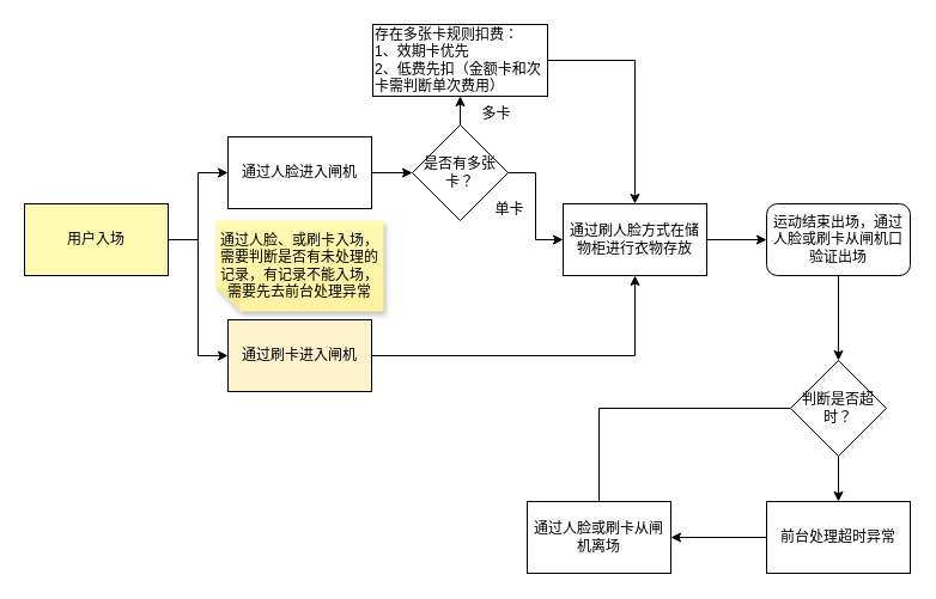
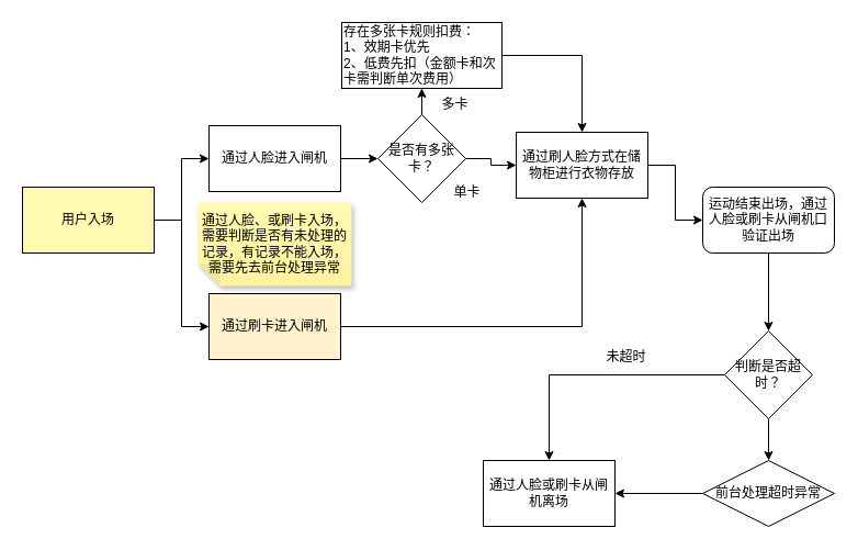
  <mxCell id="0" />
  <mxCell id="1" parent="0" />
  <mxCell id="2" value="" style="edgeStyle=orthogonalEdgeStyle;rounded=0;orthogonalLoop=1;jettySize=auto;html=1;entryX=0;entryY=0.5;entryDx=0;entryDy=0;" edge="1" parent="1" source="4" target="6"><mxGeometry relative="1" as="geometry" /></mxCell>
  <mxCell id="3" value="" style="edgeStyle=orthogonalEdgeStyle;rounded=0;orthogonalLoop=1;jettySize=auto;html=1;entryX=0;entryY=0.5;entryDx=0;entryDy=0;" edge="1" parent="1" source="4" target="10"><mxGeometry relative="1" as="geometry" /></mxCell>
  <mxCell id="4" value="用户入场" style="rounded=0;whiteSpace=wrap;html=1;fillColor=#fff9b2;" vertex="1" parent="1"><mxGeometry x="20" y="170" width="120" height="60" as="geometry" /></mxCell>
  <mxCell id="5" value="" style="edgeStyle=orthogonalEdgeStyle;rounded=0;orthogonalLoop=1;jettySize=auto;html=1;entryX=0.5;entryY=1;entryDx=0;entryDy=0;" edge="1" parent="1" source="6" target="8"><mxGeometry relative="1" as="geometry" /></mxCell>
  <mxCell id="6" value="通过刷卡进入闸机" style="whiteSpace=wrap;html=1;rounded=0;fillColor=#fff2cc;" vertex="1" parent="1"><mxGeometry x="190" y="267" width="120" height="60" as="geometry" /></mxCell>
  <mxCell id="7" value="" style="edgeStyle=orthogonalEdgeStyle;rounded=0;orthogonalLoop=1;jettySize=auto;html=1;" edge="1" parent="1" source="8" target="19"><mxGeometry relative="1" as="geometry" /></mxCell>
- <mxCell id="8" value="通过刷人脸方式在储物柜进行衣物存放" style="whiteSpace=wrap;html=1;rounded=0;" vertex="1" parent="1"><mxGeometry x="470" y="170" width="120" height="60" as="geometry" /></mxCell>
+ <mxCell id="8" value="通过刷人脸方式在储物柜进行衣物存放" style="whiteSpace=wrap;html=1;rounded=0;" vertex="1" parent="1"><mxGeometry x="470" y="120" width="120" height="60" as="geometry" /></mxCell>
  <mxCell id="9" value="" style="edgeStyle=orthogonalEdgeStyle;rounded=0;orthogonalLoop=1;jettySize=auto;html=1;" edge="1" parent="1" source="10" target="13"><mxGeometry relative="1" as="geometry" /></mxCell>
  <mxCell id="10" value="通过人脸进入闸机" style="whiteSpace=wrap;html=1;rounded=0;" vertex="1" parent="1"><mxGeometry x="190" y="114" width="120" height="60" as="geometry" /></mxCell>
  <mxCell id="11" value="" style="edgeStyle=orthogonalEdgeStyle;rounded=0;orthogonalLoop=1;jettySize=auto;html=1;" edge="1" parent="1" source="13" target="15"><mxGeometry relative="1" as="geometry" /></mxCell>
  <mxCell id="12" value="" style="edgeStyle=orthogonalEdgeStyle;rounded=0;orthogonalLoop=1;jettySize=auto;html=1;entryX=0;entryY=0.5;entryDx=0;entryDy=0;" edge="1" parent="1" source="13" target="8"><mxGeometry relative="1" as="geometry"><mxPoint x="484" y="90" as="targetPoint" /></mxGeometry></mxCell>
  <mxCell id="13" value="是否有多张卡？" style="rhombus;whiteSpace=wrap;html=1;rounded=0;" vertex="1" parent="1"><mxGeometry x="344" y="104" width="80" height="80" as="geometry" /></mxCell>
  <mxCell id="14" style="edgeStyle=orthogonalEdgeStyle;rounded=0;orthogonalLoop=1;jettySize=auto;html=1;exitX=1;exitY=0.5;exitDx=0;exitDy=0;entryX=0.5;entryY=0;entryDx=0;entryDy=0;" edge="1" parent="1" source="15" target="8"><mxGeometry relative="1" as="geometry" /></mxCell>
  <mxCell id="15" value="存在多张卡规则扣费：&lt;br&gt;1、效期卡优先&lt;br&gt;2、低费先扣（金额卡和次卡需判断单次费用）" style="whiteSpace=wrap;html=1;rounded=0;align=left;" vertex="1" parent="1"><mxGeometry x="311" y="20" width="146" height="60" as="geometry" /></mxCell>
  <mxCell id="16" value="单卡" style="text;html=1;align=center;verticalAlign=middle;resizable=0;points=[];autosize=1;strokeColor=none;fillColor=none;" vertex="1" parent="1"><mxGeometry x="400" y="160" width="50" height="30" as="geometry" /></mxCell>
  <mxCell id="17" value="多卡" style="text;html=1;align=center;verticalAlign=middle;resizable=0;points=[];autosize=1;strokeColor=none;fillColor=none;" vertex="1" parent="1"><mxGeometry x="389" y="80" width="50" height="30" as="geometry" /></mxCell>
  <mxCell id="18" value="" style="edgeStyle=orthogonalEdgeStyle;rounded=0;orthogonalLoop=1;jettySize=auto;html=1;" edge="1" parent="1" source="19" target="22"><mxGeometry relative="1" as="geometry" /></mxCell>
  <mxCell id="19" value="运动结束出场，通过人脸或刷卡从闸机口验证出场" style="whiteSpace=wrap;html=1;rounded=1;" vertex="1" parent="1"><mxGeometry x="640" y="170" width="120" height="60" as="geometry" /></mxCell>
  <mxCell id="20" value="" style="edgeStyle=orthogonalEdgeStyle;rounded=0;orthogonalLoop=1;jettySize=auto;html=1;" edge="1" parent="1" source="22" target="24"><mxGeometry relative="1" as="geometry" /></mxCell>
- <mxCell id="21" style="edgeStyle=orthogonalEdgeStyle;rounded=0;orthogonalLoop=1;jettySize=auto;html=1;exitX=0;exitY=0.5;exitDx=0;exitDy=0;endArrow=none;" edge="1" parent="1" source="22" target="25"><mxGeometry relative="1" as="geometry" /></mxCell>
+ <mxCell id="21" style="edgeStyle=orthogonalEdgeStyle;rounded=0;orthogonalLoop=1;jettySize=auto;html=1;exitX=0;exitY=0.5;exitDx=0;exitDy=0;" edge="1" parent="1" source="22" target="25"><mxGeometry relative="1" as="geometry" /></mxCell>
  <mxCell id="22" value="判断是否超时？" style="rhombus;whiteSpace=wrap;html=1;rounded=0;" vertex="1" parent="1"><mxGeometry x="660" y="301" width="80" height="80" as="geometry" /></mxCell>
  <mxCell id="23" value="" style="edgeStyle=orthogonalEdgeStyle;rounded=0;orthogonalLoop=1;jettySize=auto;html=1;" edge="1" parent="1" source="24" target="25"><mxGeometry relative="1" as="geometry" /></mxCell>
- <mxCell id="24" value="前台处理超时异常" style="whiteSpace=wrap;html=1;rounded=0;" vertex="1" parent="1"><mxGeometry x="640" y="419" width="120" height="60" as="geometry" /></mxCell>
+ <mxCell id="24" value="前台处理超时异常" style="rhombus;whiteSpace=wrap;html=1;" vertex="1" parent="1"><mxGeometry x="640" y="419" width="120" height="60" as="geometry" /></mxCell>
  <mxCell id="25" value="通过人脸或刷卡从闸机离场" style="whiteSpace=wrap;html=1;rounded=0;" vertex="1" parent="1"><mxGeometry x="440" y="419" width="120" height="60" as="geometry" /></mxCell>
+ <mxCell id="26" value="未超时" style="text;html=1;align=center;verticalAlign=middle;resizable=0;points=[];autosize=1;strokeColor=none;fillColor=none;" vertex="1" parent="1"><mxGeometry x="540" y="310" width="60" height="30" as="geometry" /></mxCell>
  <mxCell id="27" value="通过人脸、或刷卡入场，需要判断是否有未处理的记录，有记录不能入场，需要先去前台处理异常" style="shape=note;whiteSpace=wrap;html=1;backgroundOutline=1;fontColor=#000000;darkOpacity=0.05;fillColor=#FFF9B2;strokeColor=none;fillStyle=solid;direction=west;gradientDirection=north;gradientColor=#FFF2A1;shadow=1;size=20;pointerEvents=1;" vertex="1" parent="1"><mxGeometry x="180" y="184" width="140" height="76" as="geometry" /></mxCell>
